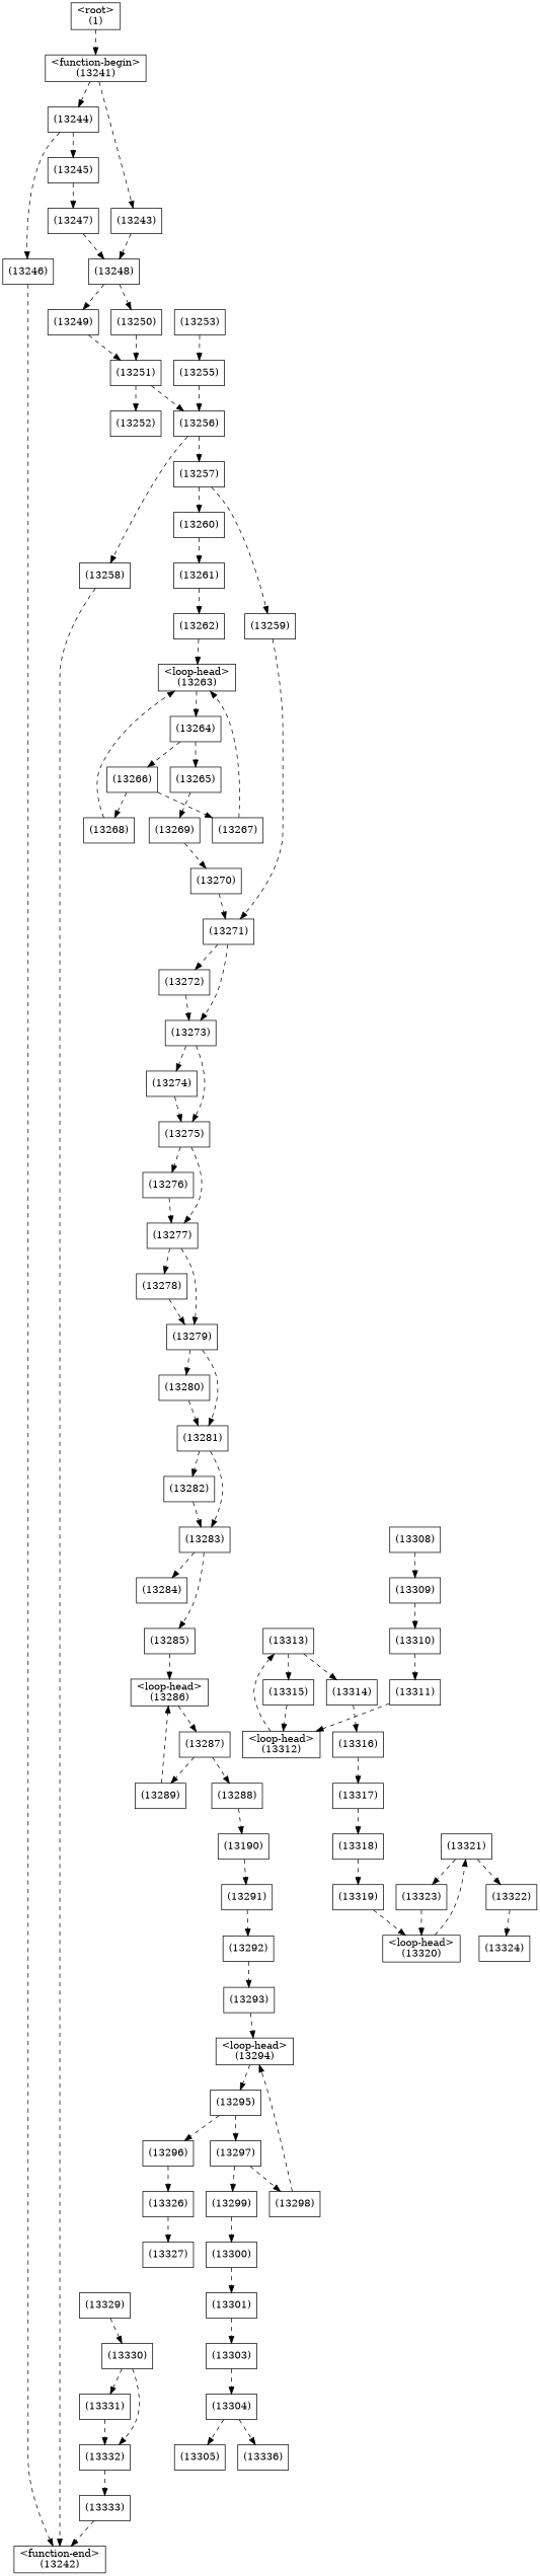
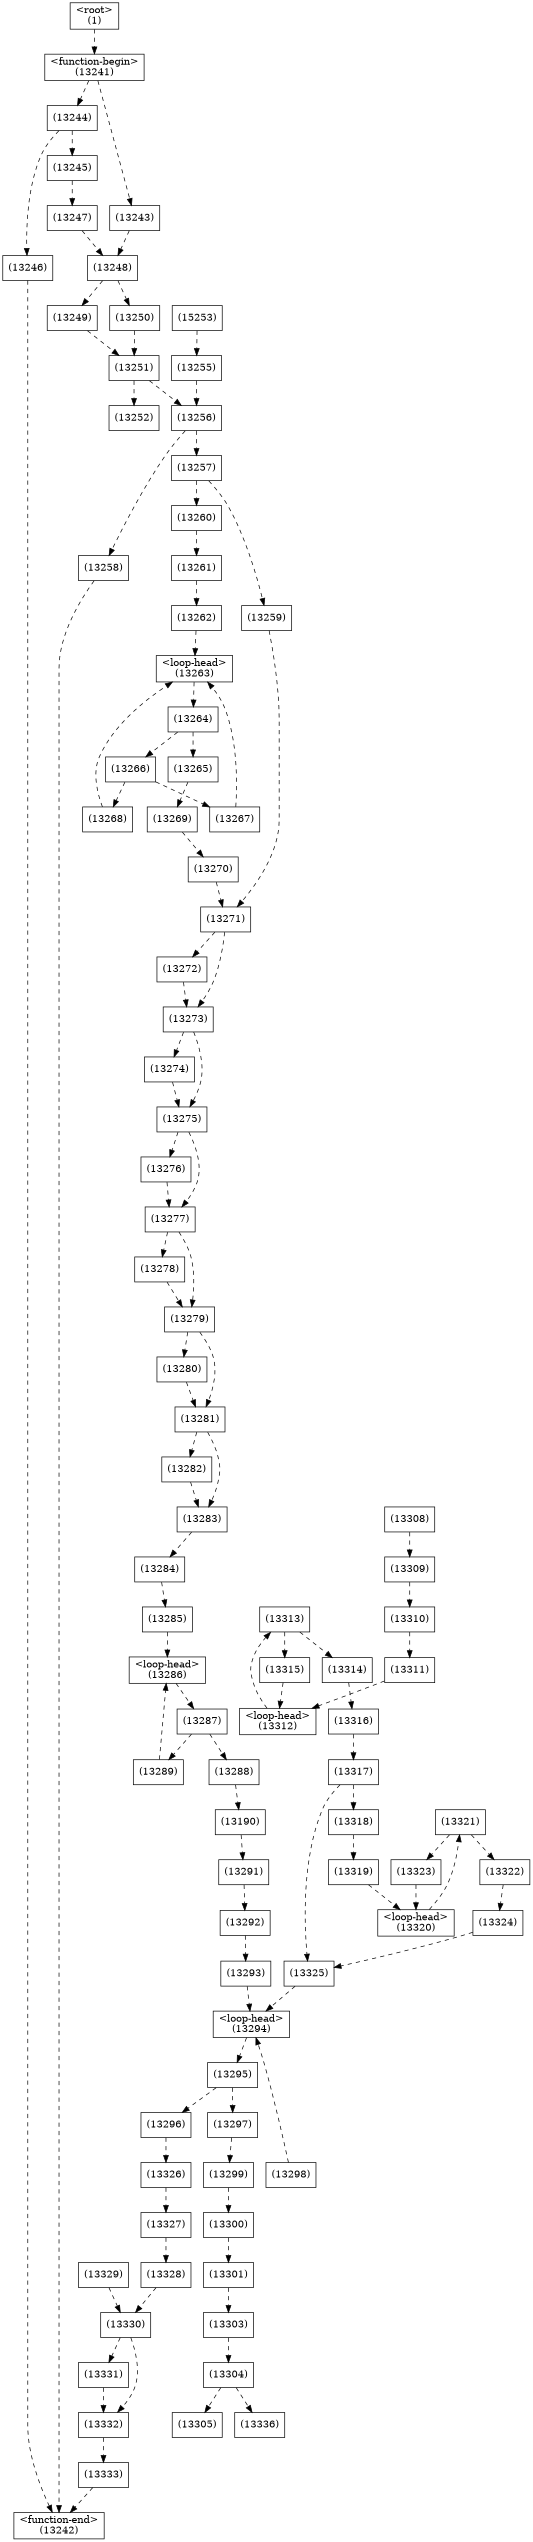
  digraph {
    node [shape=box]
    edge [style=dashed]
    n1 [label="(13333)"]
    n2 [label="<function-end>\n(13242)"]
    n3 [label="(13332)"]
    n4 [label="(13331)"]
    n5 [label="(13330)"]
    n6 [label="(13329)"]
+   n7 [label="(13328)"]
    n8 [label="(13327)"]
    n9 [label="(13326)"]
    n10 [label="(13296)"]
+   n11 [label="(13325)"]
    n12 [label="<loop-head>\n(13294)"]
    n13 [label="(13295)"]
    n14 [label="(13324)"]
    n15 [label="(13317)"]
    n16 [label="(13318)"]
    n17 [label="(13319)"]
    n18 [label="(13322)"]
    n19 [label="(13323)"]
    n20 [label="<loop-head>\n(13320)"]
    n21 [label="(13321)"]
    n22 [label="(13316)"]
    n23 [label="(13314)"]
    n24 [label="(13315)"]
    n25 [label="<loop-head>\n(13312)"]
    n26 [label="(13313)"]
    n27 [label="(13311)"]
    n28 [label="(13310)"]
    n29 [label="(13309)"]
    n30 [label="(13308)"]
    n31 [label="(13336)"]
    n32 [label="(13305)"]
    n33 [label="(13304)"]
    n34 [label="(13303)"]
    n35 [label="(13301)"]
    n36 [label="(13300)"]
    n37 [label="(13299)"]
    n38 [label="(13297)"]
    n39 [label="(13298)"]
    n40 [label="(13293)"]
    n41 [label="(13292)"]
    n42 [label="(13291)"]
    n43 [label="(13190)"]
    n44 [label="(13288)"]
    n45 [label="(13289)"]
    n46 [label="<loop-head>\n(13286)"]
    n47 [label="(13287)"]
    n48 [label="(13285)"]
    n49 [label="(13284)"]
    n50 [label="(13283)"]
    n51 [label="(13282)"]
    n52 [label="(13281)"]
    n53 [label="(13280)"]
    n54 [label="(13279)"]
    n55 [label="(13278)"]
    n56 [label="(13277)"]
    n57 [label="(13276)"]
    n58 [label="(13275)"]
    n59 [label="(13274)"]
    n60 [label="(13273)"]
    n61 [label="(13272)"]
    n62 [label="(13271)"]
    n63 [label="(13270)"]
    n64 [label="(13259)"]
    n65 [label="(13269)"]
    n66 [label="(13265)"]
    n67 [label="(13268)"]
    n68 [label="<loop-head>\n(13263)"]
    n69 [label="(13264)"]
    n70 [label="(13266)"]
    n71 [label="(13267)"]
    n72 [label="(13262)"]
    n73 [label="(13261)"]
    n74 [label="(13260)"]
    n75 [label="(13257)"]
    n76 [label="(13258)"]
    n77 [label="(13256)"]
    n78 [label="(13255)"]
    n79 [label="(13251)"]
    n80 [label="(13252)"]
-   n81 [label="(13253)"]
+   n81 [label="(15253)"]
    n82 [label="(13250)"]
    n83 [label="(13249)"]
    n84 [label="(13248)"]
    n85 [label="(13247)"]
    n86 [label="(13243)"]
    n87 [label="(13245)"]
    n88 [label="(13246)"]
    n89 [label="(13244)"]
    n90 [label="<function-begin>\n(13241)"]
    n91 [label="<root>\n(1)"]
    n1 -> n2
    n3 -> n1
    n4 -> n3
    n5 -> n3
    n5 -> n4
    n6 -> n5
+   n7 -> n5
+   n8 -> n7
    n9 -> n8
    n10 -> n9
+   n11 -> n12
    n12 -> n13
    n13 -> n10
    n13 -> n38
+   n14 -> n11
+   n15 -> n11
    n15 -> n16
    n16 -> n17
    n17 -> n20
    n18 -> n14
    n19 -> n20
    n20 -> n21
    n21 -> n18
    n21 -> n19
    n22 -> n15
    n23 -> n22
    n24 -> n25
    n25 -> n26
    n26 -> n23
    n26 -> n24
    n27 -> n25
    n28 -> n27
    n29 -> n28
    n30 -> n29
    n33 -> n31
    n33 -> n32
    n34 -> n33
    n35 -> n34
    n36 -> n35
    n37 -> n36
    n38 -> n37
-   n38 -> n39
    n39 -> n12
    n40 -> n12
    n41 -> n40
    n42 -> n41
    n43 -> n42
    n44 -> n43
    n45 -> n46
    n46 -> n47
    n47 -> n44
    n47 -> n45
    n48 -> n46
-   n50 -> n48
+   n49 -> n48
    n50 -> n49
    n51 -> n50
    n52 -> n50
    n52 -> n51
    n53 -> n52
    n54 -> n52
    n54 -> n53
    n55 -> n54
    n56 -> n54
    n56 -> n55
    n57 -> n56
    n58 -> n56
    n58 -> n57
    n59 -> n58
    n60 -> n58
    n60 -> n59
    n61 -> n60
    n62 -> n60
    n62 -> n61
    n63 -> n62
    n64 -> n62
    n65 -> n63
    n66 -> n65
    n67 -> n68
    n68 -> n69
    n69 -> n66
    n69 -> n70
    n70 -> n67
    n70 -> n71
    n71 -> n68
    n72 -> n68
    n73 -> n72
    n74 -> n73
    n75 -> n64
    n75 -> n74
    n76 -> n2
    n77 -> n75
    n77 -> n76
    n78 -> n77
    n79 -> n77
    n79 -> n80
    n81 -> n78
    n82 -> n79
    n83 -> n79
    n84 -> n82
    n84 -> n83
    n85 -> n84
    n86 -> n84
    n87 -> n85
    n88 -> n2
    n89 -> n87
    n89 -> n88
    n90 -> n86
    n90 -> n89
    n91 -> n90
  }
